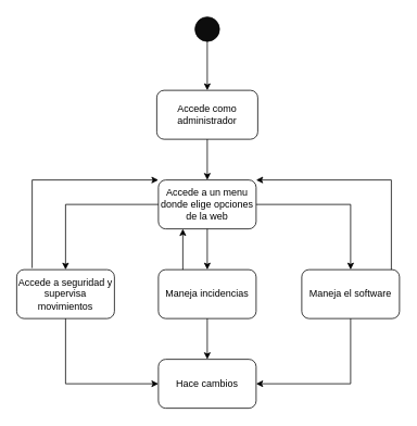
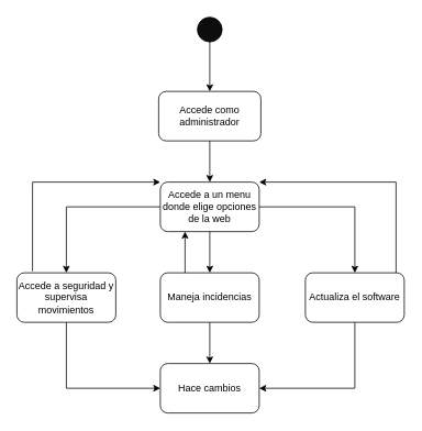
  <mxCell id="0" />
  <mxCell id="1" parent="0" />
  <mxCell id="2" value="" style="ellipse;whiteSpace=wrap;html=1;aspect=fixed;fillColor=#0D0D0D;" vertex="1" parent="1"><mxGeometry x="239" y="20" width="30" height="30" as="geometry" /></mxCell>
  <mxCell id="3" value="Accede como administrador" style="rounded=1;whiteSpace=wrap;html=1;" vertex="1" parent="1"><mxGeometry x="192" y="110" width="124" height="60" as="geometry" /></mxCell>
  <mxCell id="4" value="Accede a un menu donde elige opciones de la web" style="rounded=1;whiteSpace=wrap;html=1;" vertex="1" parent="1"><mxGeometry x="194" y="220" width="120" height="60" as="geometry" /></mxCell>
  <mxCell id="5" value="Accede a seguridad y supervisa movimientos" style="rounded=1;whiteSpace=wrap;html=1;" vertex="1" parent="1"><mxGeometry x="20" y="330" width="120" height="60" as="geometry" /></mxCell>
  <mxCell id="6" value="Hace cambios" style="rounded=1;whiteSpace=wrap;html=1;" vertex="1" parent="1"><mxGeometry x="194" y="440" width="120" height="60" as="geometry" /></mxCell>
  <mxCell id="7" value="" style="endArrow=classic;html=1;rounded=0;exitX=0.5;exitY=1;exitDx=0;exitDy=0;entryX=0.5;entryY=0;entryDx=0;entryDy=0;" edge="1" parent="1" source="2" target="3"><mxGeometry width="50" height="50" relative="1" as="geometry"><mxPoint x="230" y="360" as="sourcePoint" /><mxPoint x="280" y="310" as="targetPoint" /></mxGeometry></mxCell>
  <mxCell id="8" value="" style="endArrow=classic;html=1;rounded=0;exitX=0.5;exitY=1;exitDx=0;exitDy=0;entryX=0.5;entryY=0;entryDx=0;entryDy=0;" edge="1" parent="1" source="3" target="4"><mxGeometry width="50" height="50" relative="1" as="geometry"><mxPoint x="264" y="60" as="sourcePoint" /><mxPoint x="264" y="120" as="targetPoint" /></mxGeometry></mxCell>
  <mxCell id="9" value="" style="endArrow=classic;html=1;rounded=0;exitX=0;exitY=0.5;exitDx=0;exitDy=0;entryX=0.5;entryY=0;entryDx=0;entryDy=0;" edge="1" parent="1" source="4" target="5"><mxGeometry width="50" height="50" relative="1" as="geometry"><mxPoint x="274" y="70" as="sourcePoint" /><mxPoint x="274" y="130" as="targetPoint" /><Array as="points"><mxPoint x="80" y="250" /></Array></mxGeometry></mxCell>
  <mxCell id="10" value="" style="endArrow=classic;html=1;rounded=0;exitX=0.5;exitY=1;exitDx=0;exitDy=0;entryX=0;entryY=0.5;entryDx=0;entryDy=0;" edge="1" parent="1" source="5" target="6"><mxGeometry width="50" height="50" relative="1" as="geometry"><mxPoint x="284" y="80" as="sourcePoint" /><mxPoint x="284" y="140" as="targetPoint" /><Array as="points"><mxPoint x="80" y="470" /></Array></mxGeometry></mxCell>
  <mxCell id="11" value="" style="endArrow=classic;html=1;rounded=0;entryX=0;entryY=0;entryDx=0;entryDy=0;exitX=0.158;exitY=-0.033;exitDx=0;exitDy=0;exitPerimeter=0;" edge="1" parent="1" source="5" target="4"><mxGeometry width="50" height="50" relative="1" as="geometry"><mxPoint x="20" y="330" as="sourcePoint" /><mxPoint x="280" y="310" as="targetPoint" /><Array as="points"><mxPoint x="39" y="220" /></Array></mxGeometry></mxCell>
- <mxCell id="12" value="Maneja el software" style="rounded=1;whiteSpace=wrap;html=1;" vertex="1" parent="1"><mxGeometry x="370" y="330" width="120" height="60" as="geometry" /></mxCell>
+ <mxCell id="12" value="Actualiza el software" style="rounded=1;whiteSpace=wrap;html=1;" vertex="1" parent="1"><mxGeometry x="370" y="330" width="120" height="60" as="geometry" /></mxCell>
  <mxCell id="13" value="" style="endArrow=classic;html=1;rounded=0;exitX=1;exitY=0.5;exitDx=0;exitDy=0;entryX=0.5;entryY=0;entryDx=0;entryDy=0;" edge="1" parent="1" source="4"><mxGeometry width="50" height="50" relative="1" as="geometry"><mxPoint x="544" y="250" as="sourcePoint" /><mxPoint x="430" y="330" as="targetPoint" /><Array as="points"><mxPoint x="430" y="250" /></Array></mxGeometry></mxCell>
  <mxCell id="14" value="" style="endArrow=classic;html=1;rounded=0;entryX=1;entryY=0;entryDx=0;entryDy=0;exitX=0.158;exitY=-0.033;exitDx=0;exitDy=0;exitPerimeter=0;" edge="1" parent="1" target="4"><mxGeometry width="50" height="50" relative="1" as="geometry"><mxPoint x="480" y="330" as="sourcePoint" /><mxPoint x="635" y="222" as="targetPoint" /><Array as="points"><mxPoint x="480" y="220" /></Array></mxGeometry></mxCell>
  <mxCell id="15" value="" style="endArrow=classic;html=1;rounded=0;exitX=0.5;exitY=1;exitDx=0;exitDy=0;entryX=1;entryY=0.5;entryDx=0;entryDy=0;" edge="1" parent="1" target="6"><mxGeometry width="50" height="50" relative="1" as="geometry"><mxPoint x="430" y="390" as="sourcePoint" /><mxPoint x="544" y="470" as="targetPoint" /><Array as="points"><mxPoint x="430" y="470" /></Array></mxGeometry></mxCell>
  <mxCell id="16" value="Maneja incidencias" style="rounded=1;whiteSpace=wrap;html=1;" vertex="1" parent="1"><mxGeometry x="194" y="330" width="120" height="60" as="geometry" /></mxCell>
  <mxCell id="17" value="" style="endArrow=classic;html=1;rounded=0;exitX=0.25;exitY=0;exitDx=0;exitDy=0;entryX=0.25;entryY=1;entryDx=0;entryDy=0;" edge="1" parent="1" source="16" target="4"><mxGeometry width="50" height="50" relative="1" as="geometry"><mxPoint x="230" y="360" as="sourcePoint" /><mxPoint x="280" y="310" as="targetPoint" /></mxGeometry></mxCell>
  <mxCell id="18" value="" style="endArrow=classic;html=1;rounded=0;exitX=0.5;exitY=1;exitDx=0;exitDy=0;entryX=0.5;entryY=0;entryDx=0;entryDy=0;" edge="1" parent="1" source="4" target="16"><mxGeometry width="50" height="50" relative="1" as="geometry"><mxPoint x="230" y="360" as="sourcePoint" /><mxPoint x="280" y="310" as="targetPoint" /></mxGeometry></mxCell>
  <mxCell id="19" value="" style="endArrow=classic;html=1;rounded=0;exitX=0.5;exitY=1;exitDx=0;exitDy=0;entryX=0.5;entryY=0;entryDx=0;entryDy=0;" edge="1" parent="1"><mxGeometry width="50" height="50" relative="1" as="geometry"><mxPoint x="254" y="390" as="sourcePoint" /><mxPoint x="254" y="440" as="targetPoint" /></mxGeometry></mxCell>
